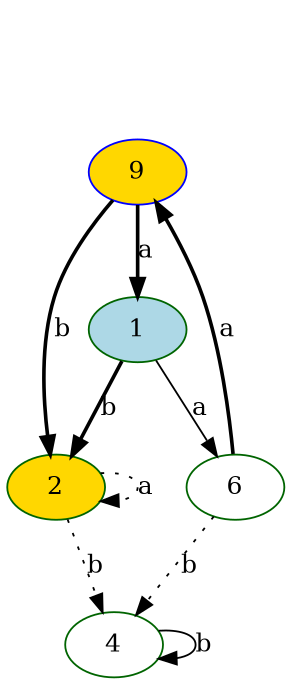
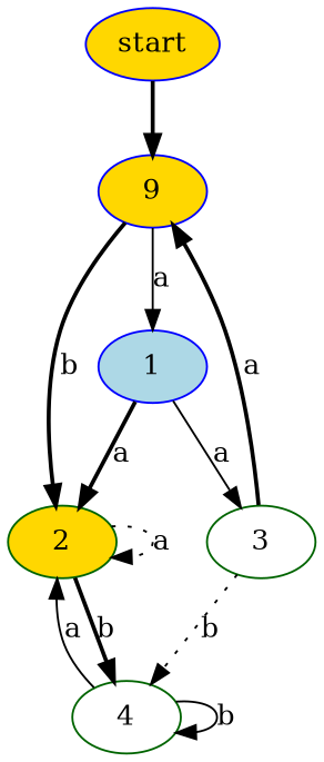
  digraph {
    accept="0, 1, 2"
    alphabet="a, b"
    node [color=darkgreen fillcolor=gold style=filled]
    edge [style=bold]
+   start [color=blue]
    n2 [color=blue label=9]
-   1 [fillcolor=lightblue]
+   1 [color=blue fillcolor=lightblue]
    2
-   3 [fillcolor=white label=6]
+   3 [fillcolor=white]
    4 [fillcolor=white]
-   n2 -> 1 [label=a]
+   start -> n2
+   n2 -> 1 [label=a style=solid]
    n2 -> 2 [label=b]
-   1 -> 2 [label=b]
+   1 -> 2 [label=a]
    1 -> 3 [label=a style=solid]
    2 -> 2 [label=a style=dotted]
-   2 -> 4 [label=b style=dotted]
+   2 -> 4 [label=b]
    3 -> n2 [label=a]
    3 -> 4 [label=b style=dotted]
+   4 -> 2 [label=a style=solid]
    4 -> 4 [label=b style=solid]
  }
